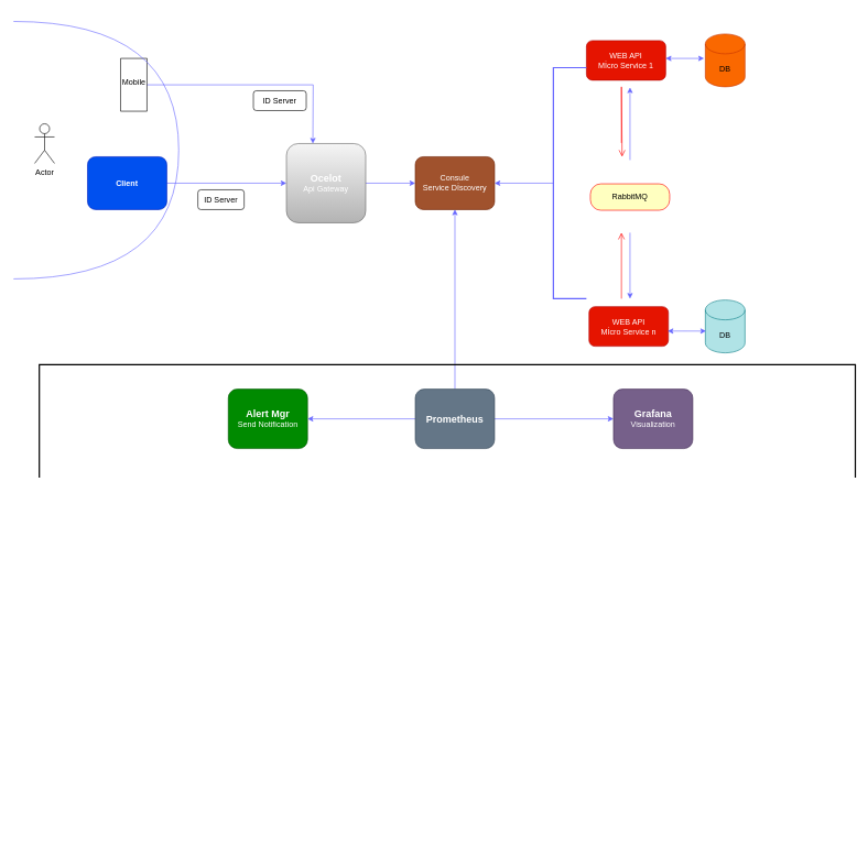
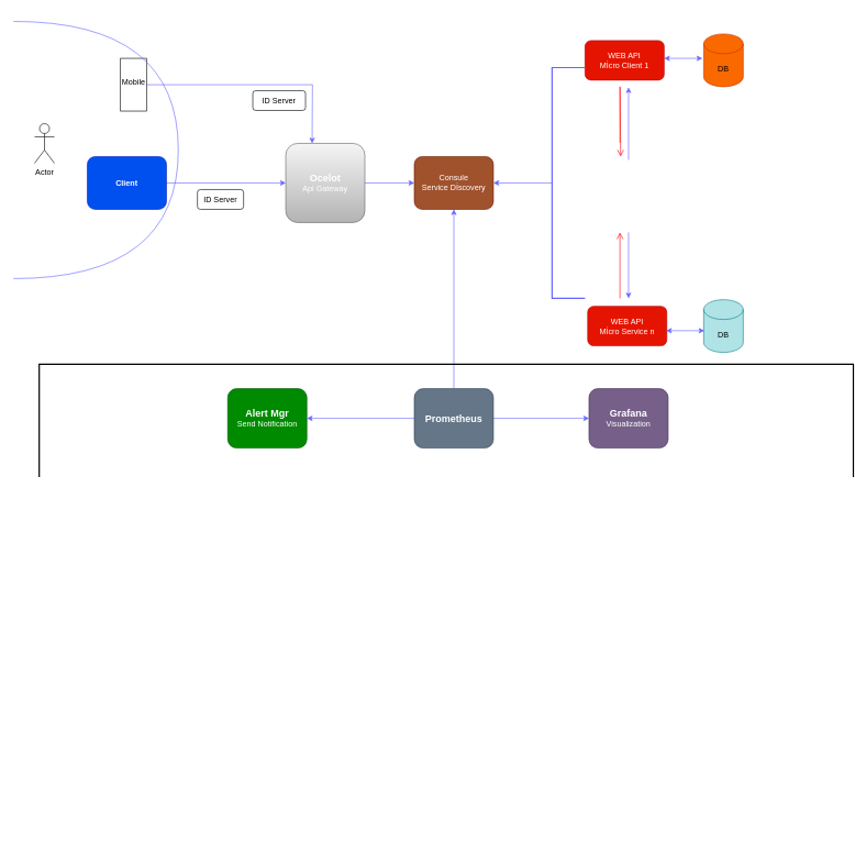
  <mxCell id="0" />
  <mxCell id="1" parent="0" />
  <mxCell id="2" value="" style="edgeStyle=orthogonalEdgeStyle;rounded=0;orthogonalLoop=1;jettySize=auto;html=1;strokeColor=#6666FF;" edge="1" parent="1" source="3" target="7"><mxGeometry relative="1" as="geometry" /></mxCell>
  <mxCell id="3" value="&lt;b&gt;Client&lt;/b&gt;" style="rounded=1;whiteSpace=wrap;html=1;fillColor=#0050ef;strokeColor=#001DBC;fontColor=#ffffff;" vertex="1" parent="1"><mxGeometry x="132" y="237" width="120" height="80" as="geometry" /></mxCell>
  <mxCell id="4" style="edgeStyle=orthogonalEdgeStyle;rounded=0;orthogonalLoop=1;jettySize=auto;html=1;strokeColor=#6666FF;" edge="1" parent="1" source="5"><mxGeometry relative="1" as="geometry"><mxPoint x="473" y="217" as="targetPoint" /></mxGeometry></mxCell>
  <mxCell id="5" value="" style="swimlane;startSize=0;" vertex="1" parent="1"><mxGeometry x="182" y="88" width="40" height="80" as="geometry" /></mxCell>
  <mxCell id="6" value="" style="edgeStyle=orthogonalEdgeStyle;rounded=0;orthogonalLoop=1;jettySize=auto;html=1;strokeColor=#6666FF;" edge="1" parent="1" source="7" target="11"><mxGeometry relative="1" as="geometry" /></mxCell>
  <mxCell id="7" value="&lt;b&gt;&lt;font color=&quot;#ffffff&quot; style=&quot;font-size: 15px&quot;&gt;Ocelot&lt;/font&gt;&lt;/b&gt;&lt;br&gt;&lt;font color=&quot;#ffffff&quot;&gt;Api Gateway&lt;/font&gt;" style="rounded=1;whiteSpace=wrap;html=1;gradientColor=#b3b3b3;fillColor=#f5f5f5;strokeColor=#666666;" vertex="1" parent="1"><mxGeometry x="433" y="217" width="120" height="120" as="geometry" /></mxCell>
  <mxCell id="8" value="ID Server" style="rounded=1;whiteSpace=wrap;html=1;" vertex="1" parent="1"><mxGeometry x="383" y="137" width="80" height="30" as="geometry" /></mxCell>
  <mxCell id="9" value="ID Server" style="rounded=1;whiteSpace=wrap;html=1;" vertex="1" parent="1"><mxGeometry x="299" y="287" width="70" height="30" as="geometry" /></mxCell>
  <mxCell id="10" value="Mobile" style="text;html=1;align=center;verticalAlign=middle;resizable=0;points=[];autosize=1;strokeColor=none;" vertex="1" parent="1"><mxGeometry x="177" y="115" width="50" height="20" as="geometry" /></mxCell>
  <mxCell id="11" value="Consule&lt;br&gt;Service Dİscovery&lt;br&gt;" style="rounded=1;whiteSpace=wrap;html=1;fillColor=#a0522d;strokeColor=#6D1F00;fontColor=#ffffff;" vertex="1" parent="1"><mxGeometry x="628" y="237" width="120" height="80" as="geometry" /></mxCell>
- <mxCell id="12" value="WEB API&lt;br&gt;Mİcro Service 1&lt;br&gt;" style="rounded=1;whiteSpace=wrap;html=1;fillColor=#e51400;strokeColor=#B20000;fontColor=#ffffff;" vertex="1" parent="1"><mxGeometry x="887" y="61" width="120" height="60" as="geometry" /></mxCell>
+ <mxCell id="12" value="WEB API&lt;br&gt;Mİcro Client 1&lt;br&gt;" style="rounded=1;whiteSpace=wrap;html=1;fillColor=#e51400;strokeColor=#B20000;fontColor=#ffffff;" vertex="1" parent="1"><mxGeometry x="887" y="61" width="120" height="60" as="geometry" /></mxCell>
  <mxCell id="13" value="WEB API&lt;br&gt;Mİcro Service n&lt;br&gt;" style="rounded=1;whiteSpace=wrap;html=1;fillColor=#e51400;strokeColor=#B20000;fontColor=#ffffff;" vertex="1" parent="1"><mxGeometry x="891" y="464" width="120" height="60" as="geometry" /></mxCell>
  <mxCell id="14" value="DB" style="shape=cylinder3;whiteSpace=wrap;html=1;boundedLbl=1;backgroundOutline=1;size=15;fillColor=#fa6800;strokeColor=#C73500;fontColor=#000000;" vertex="1" parent="1"><mxGeometry x="1067" y="51" width="60" height="80" as="geometry" /></mxCell>
  <mxCell id="15" value="Actor" style="shape=umlActor;verticalLabelPosition=bottom;verticalAlign=top;html=1;outlineConnect=0;" vertex="1" parent="1"><mxGeometry x="52" y="187" width="30" height="60" as="geometry" /></mxCell>
  <mxCell id="16" value="DB" style="shape=cylinder3;whiteSpace=wrap;html=1;boundedLbl=1;backgroundOutline=1;size=15;fillColor=#b0e3e6;strokeColor=#0e8088;" vertex="1" parent="1"><mxGeometry x="1067" y="454" width="60" height="80" as="geometry" /></mxCell>
  <mxCell id="17" value="" style="endArrow=classic;startArrow=classic;html=1;strokeColor=#6666FF;entryX=-0.033;entryY=0.588;entryDx=0;entryDy=0;entryPerimeter=0;" edge="1" parent="1"><mxGeometry width="50" height="50" relative="1" as="geometry"><mxPoint x="1010" y="501" as="sourcePoint" /><mxPoint x="1068.02" y="501.04" as="targetPoint" /><Array as="points" /></mxGeometry></mxCell>
  <mxCell id="18" value="" style="endArrow=classic;startArrow=classic;html=1;strokeColor=#6666FF;" edge="1" parent="1"><mxGeometry width="50" height="50" relative="1" as="geometry"><mxPoint x="1007" y="88" as="sourcePoint" /><mxPoint x="1065" y="88" as="targetPoint" /></mxGeometry></mxCell>
  <mxCell id="19" value="&lt;font color=&quot;#ffffff&quot;&gt;&lt;b&gt;&lt;font style=&quot;font-size: 15px&quot;&gt;Alert Mgr&lt;/font&gt;&lt;/b&gt;&lt;br&gt;Send Notification&lt;/font&gt;" style="rounded=1;whiteSpace=wrap;html=1;fillColor=#008a00;strokeColor=#005700;fontColor=#ffffff;" vertex="1" parent="1"><mxGeometry x="345" y="589" width="120" height="90" as="geometry" /></mxCell>
  <mxCell id="20" value="" style="edgeStyle=orthogonalEdgeStyle;rounded=0;orthogonalLoop=1;jettySize=auto;html=1;strokeColor=#6666FF;" edge="1" parent="1" source="23" target="24"><mxGeometry relative="1" as="geometry" /></mxCell>
  <mxCell id="21" value="" style="edgeStyle=orthogonalEdgeStyle;rounded=0;orthogonalLoop=1;jettySize=auto;html=1;strokeColor=#6666FF;" edge="1" parent="1" source="23" target="19"><mxGeometry relative="1" as="geometry" /></mxCell>
  <mxCell id="22" style="edgeStyle=orthogonalEdgeStyle;rounded=0;orthogonalLoop=1;jettySize=auto;html=1;entryX=0.5;entryY=1;entryDx=0;entryDy=0;strokeColor=#6666FF;" edge="1" parent="1" source="23" target="11"><mxGeometry relative="1" as="geometry" /></mxCell>
  <mxCell id="23" value="&lt;font style=&quot;font-size: 15px&quot;&gt;&lt;b&gt;Prometheus&lt;/b&gt;&lt;/font&gt;" style="rounded=1;whiteSpace=wrap;html=1;fillColor=#647687;strokeColor=#314354;fontColor=#ffffff;" vertex="1" parent="1"><mxGeometry x="628" y="589" width="120" height="90" as="geometry" /></mxCell>
- <mxCell id="24" value="&lt;font color=&quot;#ffffff&quot;&gt;&lt;font style=&quot;font-size: 15px&quot;&gt;&lt;b&gt;Grafana&lt;/b&gt;&lt;/font&gt;&lt;br&gt;Visualization&lt;/font&gt;" style="rounded=1;whiteSpace=wrap;html=1;fillColor=#76608a;strokeColor=#432D57;fontColor=#ffffff;" vertex="1" parent="1"><mxGeometry x="928" y="589" width="120" height="90" as="geometry" /></mxCell>
+ <mxCell id="24" value="&lt;font color=&quot;#ffffff&quot;&gt;&lt;font style=&quot;font-size: 15px&quot;&gt;&lt;b&gt;Grafana&lt;/b&gt;&lt;/font&gt;&lt;br&gt;Visualization&lt;/font&gt;" style="rounded=1;whiteSpace=wrap;html=1;fillColor=#76608a;strokeColor=#432D57;fontColor=#ffffff;" vertex="1" parent="1"><mxGeometry x="893" y="589" width="120" height="90" as="geometry" /></mxCell>
  <mxCell id="25" value="" style="edgeStyle=orthogonalEdgeStyle;rounded=0;orthogonalLoop=1;jettySize=auto;html=1;strokeColor=#6666FF;" edge="1" parent="1" source="26" target="11"><mxGeometry relative="1" as="geometry" /></mxCell>
  <mxCell id="26" value="" style="strokeWidth=2;html=1;shape=mxgraph.flowchart.annotation_1;align=left;pointerEvents=1;strokeColor=#6666FF;" vertex="1" parent="1"><mxGeometry x="837" y="102" width="50" height="350" as="geometry" /></mxCell>
  <mxCell id="27" value="" style="shape=requiredInterface;html=1;verticalLabelPosition=bottom;strokeColor=#6666FF;" vertex="1" parent="1"><mxGeometry x="20" y="32" width="250" height="390" as="geometry" /></mxCell>
  <mxCell id="28" style="edgeStyle=orthogonalEdgeStyle;rounded=0;orthogonalLoop=1;jettySize=auto;html=1;strokeColor=#6666FF;" edge="1" parent="1"><mxGeometry relative="1" as="geometry"><mxPoint x="953" y="132" as="targetPoint" /><mxPoint x="953" y="242" as="sourcePoint" /><Array as="points"><mxPoint x="953" y="142" /></Array></mxGeometry></mxCell>
  <mxCell id="29" style="edgeStyle=orthogonalEdgeStyle;rounded=0;orthogonalLoop=1;jettySize=auto;html=1;strokeColor=#6666FF;" edge="1" parent="1"><mxGeometry relative="1" as="geometry"><mxPoint x="953" y="452" as="targetPoint" /><mxPoint x="953" y="352" as="sourcePoint" /></mxGeometry></mxCell>
- <mxCell id="30" value="RabbitMQ" style="rounded=1;whiteSpace=wrap;html=1;arcSize=40;fontColor=#000000;fillColor=#ffffc0;strokeColor=#ff0000;" vertex="1" parent="1"><mxGeometry x="893" y="278" width="120" height="40" as="geometry" /></mxCell>
  <mxCell id="31" value="" style="edgeStyle=orthogonalEdgeStyle;html=1;verticalAlign=bottom;endArrow=open;endSize=8;strokeColor=#ff0000;" edge="1" parent="1"><mxGeometry relative="1" as="geometry"><mxPoint x="940" y="352" as="targetPoint" /><mxPoint x="940" y="452" as="sourcePoint" /><Array as="points"><mxPoint x="940" y="452" /></Array></mxGeometry></mxCell>
  <mxCell id="32" value="" style="edgeStyle=orthogonalEdgeStyle;html=1;verticalAlign=bottom;endArrow=open;endSize=8;strokeColor=#ff0000;" edge="1" parent="1"><mxGeometry relative="1" as="geometry"><mxPoint x="941" y="237" as="targetPoint" /><mxPoint x="940" y="216" as="sourcePoint" /><Array as="points"><mxPoint x="940" y="126" /><mxPoint x="940" y="126" /></Array></mxGeometry></mxCell>
  <mxCell id="33" value="" style="strokeWidth=2;html=1;shape=mxgraph.flowchart.annotation_1;align=left;pointerEvents=1;rotation=90;" vertex="1" parent="1"><mxGeometry x="591" y="20" width="171" height="1235" as="geometry" /></mxCell>
